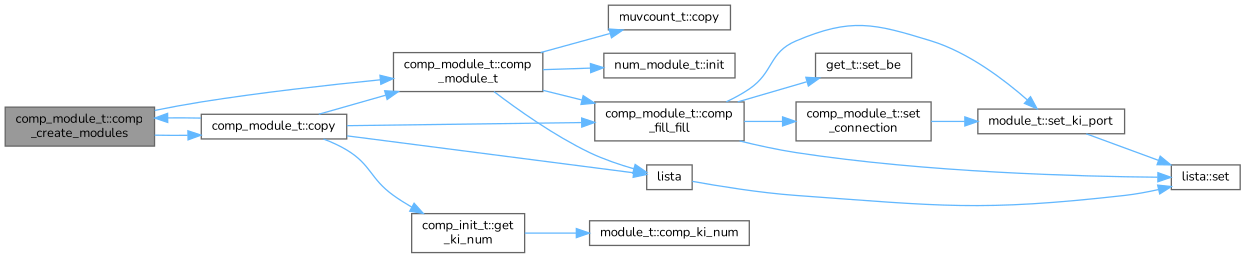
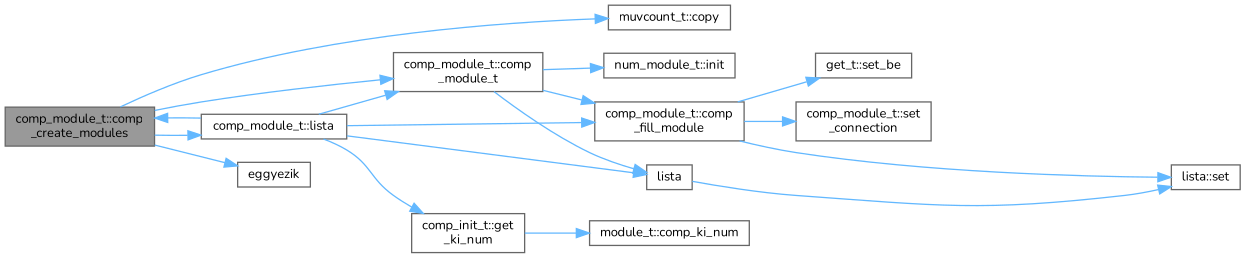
  digraph {
    fontname=Nunito
    rankdir=LR
    node [color=grey40 fillcolor=white fontname=Nunito fontsize=10 shape=box style=filled]
    edge [color=steelblue1 fontname=Nunito fontsize=10 labelfontname=Helvetica labelfontsize=10 style=solid]
    n1 [color=gray40 fillcolor=grey60 fontcolor=black height=0.2 label="comp_module_t::comp\l_create_modules" width=0.4]
-   n2 [height=0.2 label="comp_module_t::copy" width=0.4]
+   n2 [height=0.2 label="comp_module_t::lista" width=0.4]
    n3 [height=0.2 label="muvcount_t::copy" width=0.4]
+   n4 [height=0.2 label=eggyezik width=0.4]
    n5 [height=0.2 label="comp_module_t::comp\l_module_t" width=0.4]
-   n6 [height=0.2 label="comp_module_t::comp\l_fill_fill" width=0.4]
+   n6 [height=0.2 label="comp_module_t::comp\l_fill_module" width=0.4]
    n7 [height=0.2 label=lista width=0.4]
    n8 [height=0.2 label="comp_init_t::get\l_ki_num" width=0.4]
    n9 [height=0.2 label="lista::set" width=0.4]
    n10 [height=0.2 label="get_t::set_be" width=0.4]
    n11 [height=0.2 label="comp_module_t::set\l_connection" width=0.4]
-   n12 [height=0.2 label="module_t::set_ki_port" width=0.4]
    n13 [height=0.2 label="num_module_t::init" width=0.4]
    n14 [height=0.2 label="module_t::comp_ki_num" width=0.4]
    n1 -> n2
-   n5 -> n3
+   n1 -> n3
+   n1 -> n4
    n1 -> n5
    n2 -> n1
    n2 -> n5
    n2 -> n6
    n2 -> n7
    n2 -> n8
    n5 -> n6
    n5 -> n7
    n5 -> n13
    n6 -> n9
    n6 -> n10
    n6 -> n11
-   n6 -> n12
    n7 -> n9
    n8 -> n14
-   n11 -> n12
-   n12 -> n9
  }
